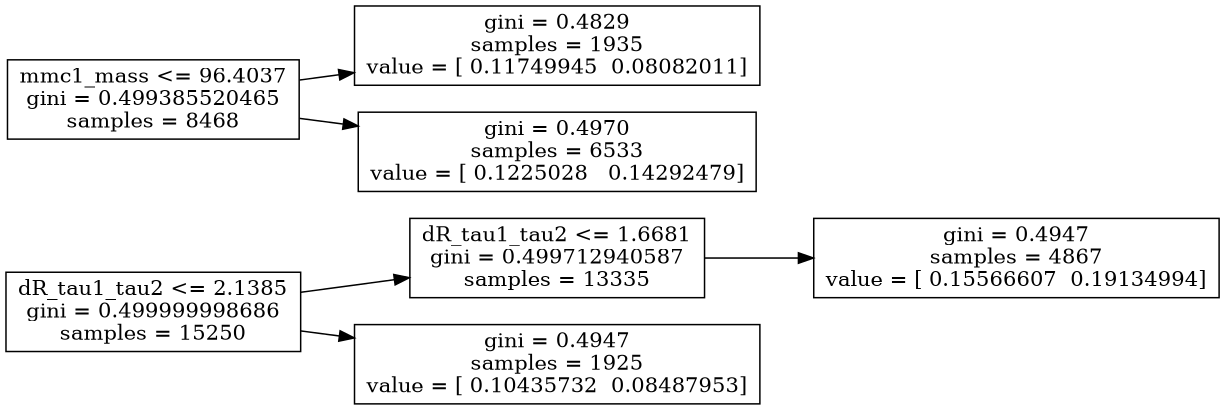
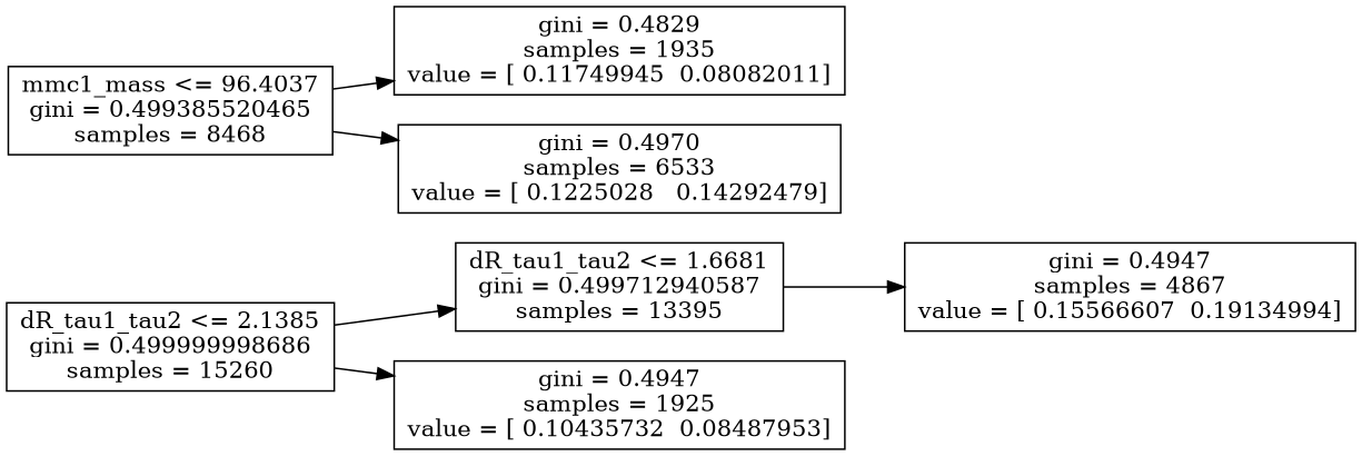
  digraph {
    rankdir=LR
    node [shape=box]
-   n1 [label="dR_tau1_tau2 <= 2.1385\ngini = 0.499999998686\nsamples = 15250"]
-   n2 [label="dR_tau1_tau2 <= 1.6681\ngini = 0.499712940587\nsamples = 13335"]
+   n1 [label="dR_tau1_tau2 <= 2.1385\ngini = 0.499999998686\nsamples = 15260"]
+   n2 [label="dR_tau1_tau2 <= 1.6681\ngini = 0.499712940587\nsamples = 13395"]
    n3 [label="gini = 0.4947\nsamples = 1925\nvalue = [ 0.10435732  0.08487953]"]
    n4 [label="gini = 0.4947\nsamples = 4867\nvalue = [ 0.15566607  0.19134994]"]
    n5 [label="mmc1_mass <= 96.4037\ngini = 0.499385520465\nsamples = 8468"]
    n6 [label="gini = 0.4829\nsamples = 1935\nvalue = [ 0.11749945  0.08082011]"]
    n7 [label="gini = 0.4970\nsamples = 6533\nvalue = [ 0.1225028   0.14292479]"]
    n1 -> n2
    n1 -> n3
    n2 -> n4
    n5 -> n6
    n5 -> n7
  }
